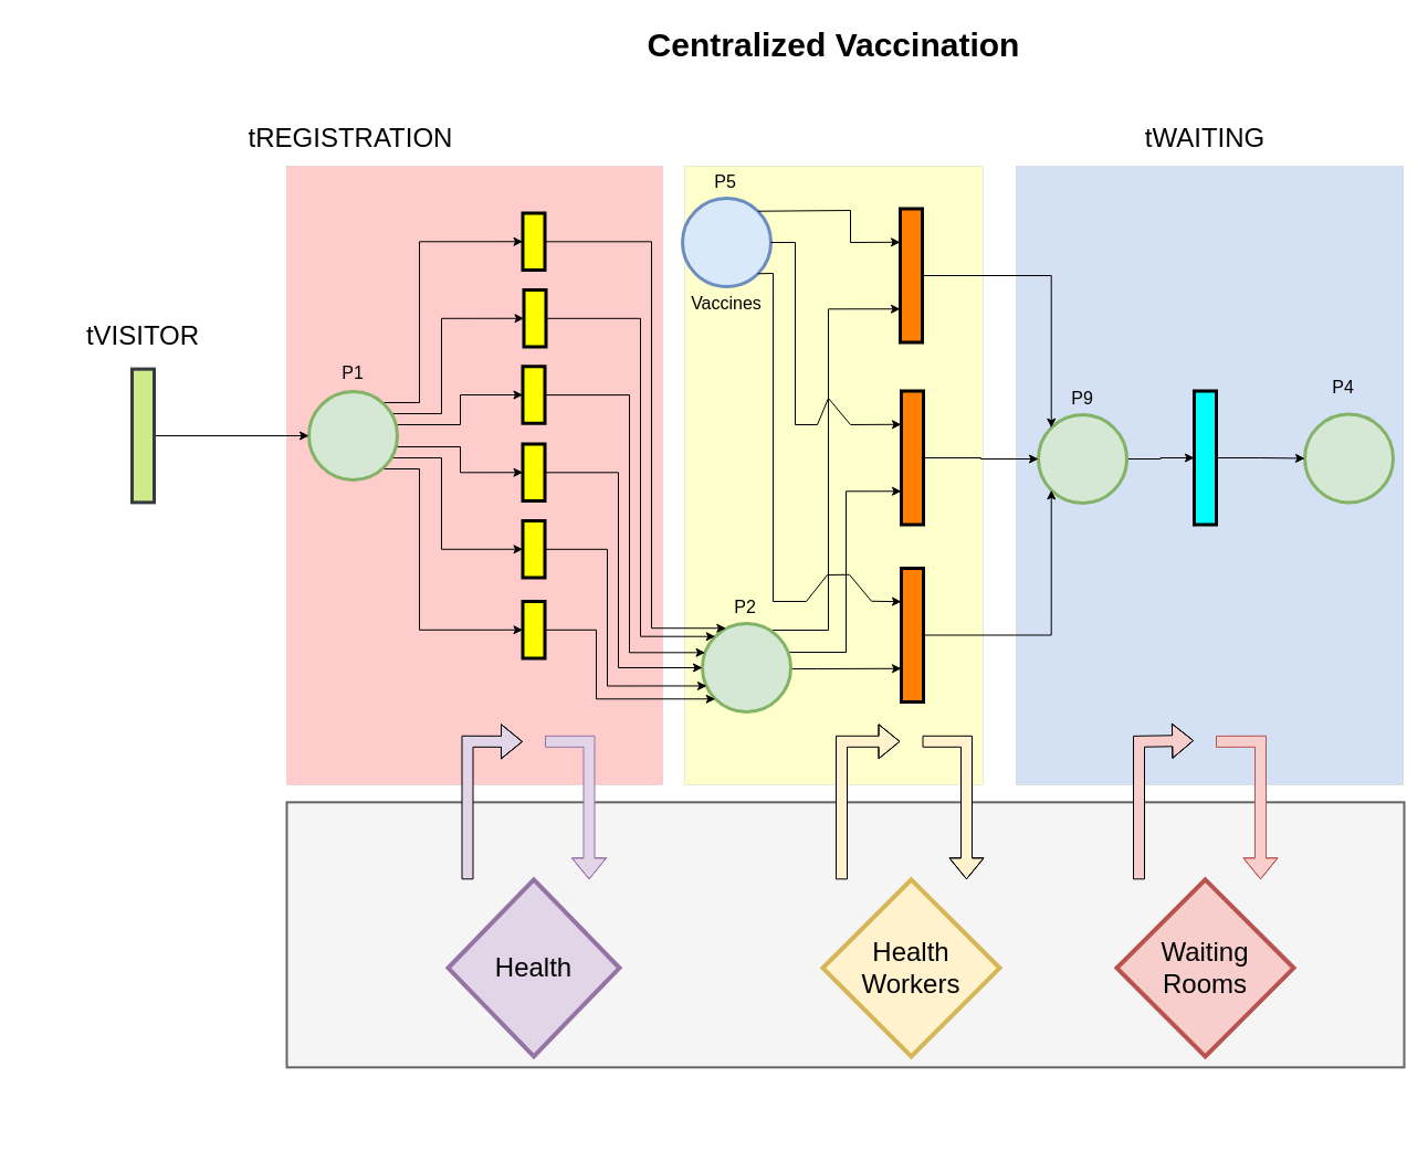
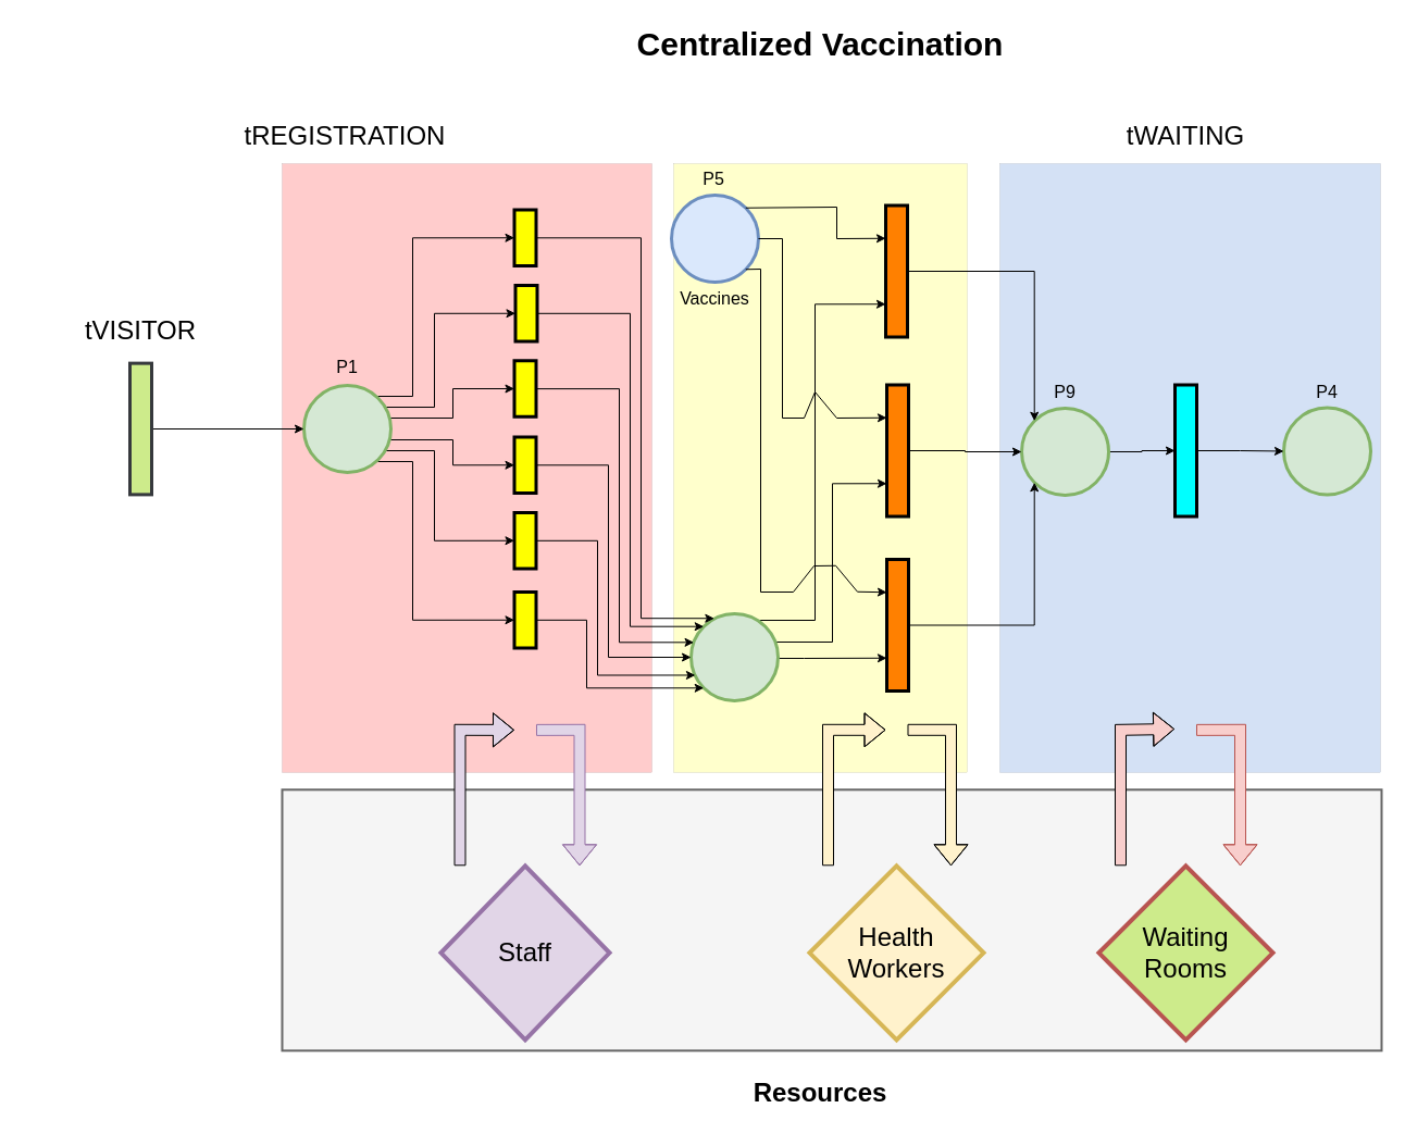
  <mxCell id="0" />
  <mxCell id="1" parent="0" />
  <mxCell id="2" value="" style="rounded=0;whiteSpace=wrap;html=1;strokeWidth=2;fillColor=#f5f5f5;fontColor=#333333;strokeColor=#666666;" parent="1" vertex="1"><mxGeometry x="259" y="725.8" width="1011" height="240" as="geometry" /></mxCell>
  <mxCell id="3" value="" style="rounded=0;whiteSpace=wrap;html=1;strokeWidth=0;fillColor=#D4E1F5;strokeColor=#36393d;" vertex="1" parent="1"><mxGeometry x="919" y="150" width="350" height="560" as="geometry" /></mxCell>
  <mxCell id="4" value="" style="rounded=0;whiteSpace=wrap;html=1;strokeWidth=0;fillColor=#FFFFCC;strokeColor=#36393d;" vertex="1" parent="1"><mxGeometry x="619" y="150" width="270" height="560" as="geometry" /></mxCell>
  <mxCell id="5" value="" style="rounded=0;whiteSpace=wrap;html=1;strokeWidth=0;fillColor=#FFCCCC;strokeColor=#36393d;" vertex="1" parent="1"><mxGeometry x="259" y="150" width="340" height="560" as="geometry" /></mxCell>
  <mxCell id="6" style="edgeStyle=orthogonalEdgeStyle;rounded=0;orthogonalLoop=1;jettySize=auto;html=1;entryX=0;entryY=0.5;entryDx=0;entryDy=0;" edge="1" parent="1" source="12" target="49"><mxGeometry relative="1" as="geometry"><Array as="points"><mxPoint x="379" y="364" /><mxPoint x="379" y="218" /></Array></mxGeometry></mxCell>
  <mxCell id="7" style="edgeStyle=orthogonalEdgeStyle;rounded=0;orthogonalLoop=1;jettySize=auto;html=1;entryX=0;entryY=0.5;entryDx=0;entryDy=0;" edge="1" parent="1" source="12" target="51"><mxGeometry relative="1" as="geometry"><Array as="points"><mxPoint x="399" y="374" /><mxPoint x="399" y="288" /></Array></mxGeometry></mxCell>
  <mxCell id="8" style="edgeStyle=orthogonalEdgeStyle;rounded=0;orthogonalLoop=1;jettySize=auto;html=1;entryX=0;entryY=0.5;entryDx=0;entryDy=0;" edge="1" parent="1" source="12" target="53"><mxGeometry relative="1" as="geometry"><Array as="points"><mxPoint x="416" y="384" /><mxPoint x="416" y="357" /></Array></mxGeometry></mxCell>
  <mxCell id="9" style="edgeStyle=orthogonalEdgeStyle;rounded=0;orthogonalLoop=1;jettySize=auto;html=1;entryX=0;entryY=0.5;entryDx=0;entryDy=0;" edge="1" parent="1" source="12" target="55"><mxGeometry relative="1" as="geometry"><Array as="points"><mxPoint x="416" y="404" /><mxPoint x="416" y="427" /></Array></mxGeometry></mxCell>
  <mxCell id="10" style="edgeStyle=orthogonalEdgeStyle;rounded=0;orthogonalLoop=1;jettySize=auto;html=1;entryX=0;entryY=0.5;entryDx=0;entryDy=0;" edge="1" parent="1" source="12" target="57"><mxGeometry relative="1" as="geometry"><Array as="points"><mxPoint x="399" y="414" /><mxPoint x="399" y="497" /></Array></mxGeometry></mxCell>
  <mxCell id="11" style="edgeStyle=orthogonalEdgeStyle;rounded=0;orthogonalLoop=1;jettySize=auto;html=1;entryX=0;entryY=0.5;entryDx=0;entryDy=0;" edge="1" parent="1" source="12" target="59"><mxGeometry relative="1" as="geometry"><Array as="points"><mxPoint x="379" y="424" /><mxPoint x="379" y="570" /></Array></mxGeometry></mxCell>
  <mxCell id="12" value="" style="ellipse;whiteSpace=wrap;html=1;aspect=fixed;fontSize=22;fillColor=#d5e8d4;strokeColor=#82b366;strokeWidth=3;" parent="1" vertex="1"><mxGeometry x="279" y="354" width="80" height="80" as="geometry" /></mxCell>
  <mxCell id="13" style="edgeStyle=orthogonalEdgeStyle;rounded=0;orthogonalLoop=1;jettySize=auto;html=1;entryX=0;entryY=0.75;entryDx=0;entryDy=0;" edge="1" parent="1" source="16" target="43"><mxGeometry relative="1" as="geometry"><Array as="points"><mxPoint x="765" y="590" /><mxPoint x="765" y="444" /></Array></mxGeometry></mxCell>
  <mxCell id="14" style="edgeStyle=orthogonalEdgeStyle;rounded=0;orthogonalLoop=1;jettySize=auto;html=1;entryX=0;entryY=0.75;entryDx=0;entryDy=0;" edge="1" parent="1" source="16" target="45"><mxGeometry relative="1" as="geometry"><Array as="points"><mxPoint x="739" y="605" /><mxPoint x="739" y="605" /></Array></mxGeometry></mxCell>
  <mxCell id="15" style="edgeStyle=orthogonalEdgeStyle;rounded=0;orthogonalLoop=1;jettySize=auto;html=1;entryX=0;entryY=0.75;entryDx=0;entryDy=0;" edge="1" parent="1" source="16" target="41"><mxGeometry relative="1" as="geometry"><Array as="points"><mxPoint x="749" y="570" /><mxPoint x="749" y="279" /></Array></mxGeometry></mxCell>
  <mxCell id="16" value="" style="ellipse;whiteSpace=wrap;html=1;aspect=fixed;fontSize=22;fillColor=#d5e8d4;strokeColor=#82b366;strokeWidth=3;" parent="1" vertex="1"><mxGeometry x="635" y="564" width="80" height="80" as="geometry" /></mxCell>
  <mxCell id="17" value="" style="ellipse;whiteSpace=wrap;html=1;aspect=fixed;fillColor=#dae8fc;strokeColor=#6c8ebf;strokeWidth=3;" parent="1" vertex="1"><mxGeometry x="617" y="179" width="80" height="80" as="geometry" /></mxCell>
  <mxCell id="18" style="edgeStyle=orthogonalEdgeStyle;rounded=0;orthogonalLoop=1;jettySize=auto;html=1;entryX=0;entryY=0.5;entryDx=0;entryDy=0;" edge="1" parent="1" source="19" target="47"><mxGeometry relative="1" as="geometry"><mxPoint x="1089" y="415.5" as="targetPoint" /></mxGeometry></mxCell>
  <mxCell id="19" value="" style="ellipse;whiteSpace=wrap;html=1;aspect=fixed;fillColor=#d5e8d4;strokeColor=#82b366;strokeWidth=3;" parent="1" vertex="1"><mxGeometry x="939" y="375" width="80" height="80" as="geometry" /></mxCell>
  <mxCell id="20" value="Vaccines" style="text;html=1;strokeColor=none;fillColor=none;align=center;verticalAlign=middle;whiteSpace=wrap;rounded=0;fontSize=16;" parent="1" vertex="1"><mxGeometry x="617" y="259" width="80" height="30" as="geometry" /></mxCell>
  <mxCell id="21" value="P1" style="text;html=1;strokeColor=none;fillColor=none;align=center;verticalAlign=middle;whiteSpace=wrap;rounded=0;labelBorderColor=none;fontSize=16;" parent="1" vertex="1"><mxGeometry x="304" y="322" width="30" height="30" as="geometry" /></mxCell>
- <mxCell id="22" value="P2" style="text;html=1;strokeColor=none;fillColor=none;align=center;verticalAlign=middle;whiteSpace=wrap;rounded=0;labelBorderColor=none;fontSize=16;" parent="1" vertex="1"><mxGeometry x="659" y="534" width="30" height="30" as="geometry" /></mxCell>
  <mxCell id="23" value="P5" style="text;html=1;strokeColor=none;fillColor=none;align=center;verticalAlign=middle;whiteSpace=wrap;rounded=0;labelBorderColor=none;fontSize=16;" parent="1" vertex="1"><mxGeometry x="641" y="149" width="30" height="30" as="geometry" /></mxCell>
  <mxCell id="24" value="P9" style="text;html=1;strokeColor=none;fillColor=none;align=center;verticalAlign=middle;whiteSpace=wrap;rounded=0;labelBorderColor=none;fontSize=16;" parent="1" vertex="1"><mxGeometry x="964" y="345" width="30" height="30" as="geometry" /></mxCell>
  <mxCell id="25" value="tREGISTRATION" style="text;html=1;strokeColor=none;fillColor=none;align=center;verticalAlign=middle;whiteSpace=wrap;rounded=0;labelBorderColor=none;fontSize=24;" parent="1" vertex="1"><mxGeometry x="208" y="110" width="218" height="30" as="geometry" /></mxCell>
  <mxCell id="26" value="tWAITING" style="text;html=1;strokeColor=none;fillColor=none;align=center;verticalAlign=middle;whiteSpace=wrap;rounded=0;labelBorderColor=none;fontSize=24;" parent="1" vertex="1"><mxGeometry x="1025" y="110" width="130" height="30" as="geometry" /></mxCell>
  <mxCell id="27" value="&lt;b&gt;&lt;font style=&quot;font-size: 30px&quot;&gt;Centralized Vaccination&lt;/font&gt;&lt;/b&gt;" style="text;html=1;strokeColor=none;fillColor=none;align=center;verticalAlign=middle;whiteSpace=wrap;rounded=0;labelBorderColor=none;fontSize=16;" parent="1" vertex="1"><mxGeometry x="514" y="20" width="480" height="40" as="geometry" /></mxCell>
  <mxCell id="28" value="" style="ellipse;whiteSpace=wrap;html=1;aspect=fixed;fillColor=#d5e8d4;strokeColor=#82b366;strokeWidth=3;" parent="1" vertex="1"><mxGeometry x="1180" y="374.5" width="80" height="80" as="geometry" /></mxCell>
- <mxCell id="29" value="P4" style="text;html=1;strokeColor=none;fillColor=none;align=center;verticalAlign=middle;whiteSpace=wrap;rounded=0;labelBorderColor=none;fontSize=16;" parent="1" vertex="1"><mxGeometry x="1200" y="334.5" width="30" height="30" as="geometry" /></mxCell>
+ <mxCell id="29" value="P4" style="text;html=1;strokeColor=none;fillColor=none;align=center;verticalAlign=middle;whiteSpace=wrap;rounded=0;labelBorderColor=none;fontSize=16;" parent="1" vertex="1"><mxGeometry x="1205" y="344.5" width="30" height="30" as="geometry" /></mxCell>
  <mxCell id="30" value="" style="shape=flexArrow;endArrow=classic;html=1;rounded=0;strokeWidth=1;entryX=0;entryY=0.807;entryDx=0;entryDy=0;fillColor=#E1D5E7;strokeColor=#000000;entryPerimeter=0;" parent="1" edge="1"><mxGeometry width="50" height="50" relative="1" as="geometry"><mxPoint x="422.5" y="795.8" as="sourcePoint" /><mxPoint x="472.5" y="670.88" as="targetPoint" /><Array as="points"><mxPoint x="422.5" y="670.8" /></Array></mxGeometry></mxCell>
  <mxCell id="31" value="" style="shape=flexArrow;endArrow=classic;html=1;rounded=0;strokeWidth=1;entryX=-0.017;entryY=0.805;entryDx=0;entryDy=0;fillColor=#f8cecc;strokeColor=#000000;entryPerimeter=0;" parent="1" edge="1"><mxGeometry width="50" height="50" relative="1" as="geometry"><mxPoint x="1030" y="795.8" as="sourcePoint" /><mxPoint x="1079.66" y="670" as="targetPoint" /><Array as="points"><mxPoint x="1030" y="670.8" /></Array></mxGeometry></mxCell>
  <mxCell id="32" value="" style="shape=flexArrow;endArrow=classic;html=1;rounded=0;strokeWidth=1;fillColor=#FFF2CC;strokeColor=#000000;" parent="1" edge="1"><mxGeometry width="50" height="50" relative="1" as="geometry"><mxPoint x="761" y="795.8" as="sourcePoint" /><mxPoint x="814" y="670.8" as="targetPoint" /><Array as="points"><mxPoint x="761" y="670.8" /></Array></mxGeometry></mxCell>
  <mxCell id="33" value="" style="shape=flexArrow;endArrow=classic;html=1;rounded=0;strokeColor=#9673a6;strokeWidth=1;fillColor=#e1d5e7;exitX=1;exitY=0.807;exitDx=0;exitDy=0;exitPerimeter=0;" parent="1" edge="1"><mxGeometry width="50" height="50" relative="1" as="geometry"><mxPoint x="492.5" y="670.88" as="sourcePoint" /><mxPoint x="532.5" y="795.8" as="targetPoint" /><Array as="points"><mxPoint x="532.5" y="670.8" /></Array></mxGeometry></mxCell>
  <mxCell id="34" value="" style="shape=flexArrow;endArrow=classic;html=1;rounded=0;strokeColor=#000000;strokeWidth=1;fillColor=#FFF2CC;" parent="1" edge="1"><mxGeometry width="50" height="50" relative="1" as="geometry"><mxPoint x="834" y="670.8" as="sourcePoint" /><mxPoint x="874" y="795.8" as="targetPoint" /><Array as="points"><mxPoint x="874" y="670.8" /></Array></mxGeometry></mxCell>
  <mxCell id="35" value="" style="shape=flexArrow;endArrow=classic;html=1;rounded=0;strokeColor=#b85450;strokeWidth=1;fillColor=#f8cecc;exitX=0.976;exitY=0.807;exitDx=0;exitDy=0;exitPerimeter=0;" parent="1" edge="1"><mxGeometry width="50" height="50" relative="1" as="geometry"><mxPoint x="1099.52" y="670.88" as="sourcePoint" /><mxPoint x="1140" y="795.8" as="targetPoint" /><Array as="points"><mxPoint x="1140" y="670.8" /></Array></mxGeometry></mxCell>
- <mxCell id="36" value="Waiting Rooms" style="rhombus;whiteSpace=wrap;html=1;fillColor=#f8cecc;strokeColor=#b85450;strokeWidth=4;fontSize=24;" parent="1" vertex="1"><mxGeometry x="1010" y="795.8" width="160" height="160" as="geometry" /></mxCell>
- <mxCell id="38" value="Health" style="rhombus;whiteSpace=wrap;html=1;fillColor=#e1d5e7;strokeColor=#9673a6;strokeWidth=4;fontSize=24;" parent="1" vertex="1"><mxGeometry x="405" y="795.8" width="155" height="160" as="geometry" /></mxCell>
+ <mxCell id="36" value="Waiting Rooms" style="rhombus;whiteSpace=wrap;html=1;fillColor=#cdeb8b;strokeColor=#b85450;strokeWidth=4;fontSize=24;" parent="1" vertex="1"><mxGeometry x="1010" y="795.8" width="160" height="160" as="geometry" /></mxCell>
+ <mxCell id="37" value="&lt;font style=&quot;font-size: 24px&quot;&gt;Resources&lt;/font&gt;" style="text;html=1;strokeColor=none;fillColor=none;align=center;verticalAlign=middle;whiteSpace=wrap;rounded=0;dashed=1;fontStyle=1" parent="1" vertex="1"><mxGeometry x="683" y="990" width="142" height="30" as="geometry" /></mxCell>
+ <mxCell id="38" value="Staff" style="rhombus;whiteSpace=wrap;html=1;fillColor=#e1d5e7;strokeColor=#9673a6;strokeWidth=4;fontSize=24;" parent="1" vertex="1"><mxGeometry x="405" y="795.8" width="155" height="160" as="geometry" /></mxCell>
  <mxCell id="39" value="Health Workers" style="rhombus;whiteSpace=wrap;html=1;fillColor=#fff2cc;strokeColor=#d6b656;strokeWidth=4;fontSize=24;" parent="1" vertex="1"><mxGeometry x="744" y="795.8" width="160" height="160" as="geometry" /></mxCell>
  <mxCell id="40" style="edgeStyle=orthogonalEdgeStyle;rounded=0;orthogonalLoop=1;jettySize=auto;html=1;entryX=0;entryY=0;entryDx=0;entryDy=0;" edge="1" parent="1" source="41" target="19"><mxGeometry relative="1" as="geometry" /></mxCell>
  <mxCell id="41" value="" style="rounded=0;whiteSpace=wrap;html=1;fillColor=#FF8000;strokeColor=#000000;strokeWidth=3;" parent="1" vertex="1"><mxGeometry x="814" y="188.5" width="20" height="121" as="geometry" /></mxCell>
  <mxCell id="42" style="edgeStyle=orthogonalEdgeStyle;rounded=0;orthogonalLoop=1;jettySize=auto;html=1;entryX=0;entryY=0.5;entryDx=0;entryDy=0;" edge="1" parent="1" source="43" target="19"><mxGeometry relative="1" as="geometry"><mxPoint x="919" y="470" as="targetPoint" /></mxGeometry></mxCell>
  <mxCell id="43" value="" style="rounded=0;whiteSpace=wrap;html=1;fillColor=#FF8000;strokeColor=#000000;strokeWidth=3;" parent="1" vertex="1"><mxGeometry x="815" y="353.5" width="20" height="121" as="geometry" /></mxCell>
  <mxCell id="44" style="edgeStyle=orthogonalEdgeStyle;rounded=0;orthogonalLoop=1;jettySize=auto;html=1;entryX=0;entryY=1;entryDx=0;entryDy=0;" edge="1" parent="1" source="45" target="19"><mxGeometry relative="1" as="geometry" /></mxCell>
  <mxCell id="45" value="" style="rounded=0;whiteSpace=wrap;html=1;fillColor=#FF8000;strokeColor=#000000;strokeWidth=3;" vertex="1" parent="1"><mxGeometry x="815" y="514" width="20" height="121" as="geometry" /></mxCell>
  <mxCell id="46" style="edgeStyle=orthogonalEdgeStyle;rounded=0;orthogonalLoop=1;jettySize=auto;html=1;" edge="1" parent="1" source="47" target="28"><mxGeometry relative="1" as="geometry" /></mxCell>
  <mxCell id="47" value="" style="rounded=0;whiteSpace=wrap;html=1;fillColor=#00FFFF;strokeColor=#000000;strokeWidth=3;" vertex="1" parent="1"><mxGeometry x="1080" y="353.5" width="20" height="121" as="geometry" /></mxCell>
  <mxCell id="48" style="edgeStyle=orthogonalEdgeStyle;rounded=0;orthogonalLoop=1;jettySize=auto;html=1;entryX=0.267;entryY=0.053;entryDx=0;entryDy=0;entryPerimeter=0;" edge="1" parent="1" source="49" target="16"><mxGeometry relative="1" as="geometry"><Array as="points"><mxPoint x="589" y="218" /><mxPoint x="589" y="568" /></Array></mxGeometry></mxCell>
  <mxCell id="49" value="" style="rounded=0;whiteSpace=wrap;html=1;fillColor=#FFFF00;strokeColor=#000000;labelBorderColor=none;strokeWidth=3;" vertex="1" parent="1"><mxGeometry x="472.5" y="192.5" width="20" height="51.5" as="geometry" /></mxCell>
  <mxCell id="50" style="edgeStyle=orthogonalEdgeStyle;rounded=0;orthogonalLoop=1;jettySize=auto;html=1;entryX=0;entryY=0;entryDx=0;entryDy=0;" edge="1" parent="1" source="51" target="16"><mxGeometry relative="1" as="geometry"><Array as="points"><mxPoint x="579" y="288" /><mxPoint x="579" y="576" /></Array></mxGeometry></mxCell>
  <mxCell id="51" value="" style="rounded=0;whiteSpace=wrap;html=1;fillColor=#FFFF00;strokeColor=#000000;labelBorderColor=none;strokeWidth=3;" vertex="1" parent="1"><mxGeometry x="473.5" y="262" width="20" height="51.5" as="geometry" /></mxCell>
  <mxCell id="52" style="edgeStyle=orthogonalEdgeStyle;rounded=0;orthogonalLoop=1;jettySize=auto;html=1;entryX=0.032;entryY=0.329;entryDx=0;entryDy=0;entryPerimeter=0;" edge="1" parent="1" source="53" target="16"><mxGeometry relative="1" as="geometry"><Array as="points"><mxPoint x="569" y="357" /><mxPoint x="569" y="590" /></Array></mxGeometry></mxCell>
  <mxCell id="53" value="" style="rounded=0;whiteSpace=wrap;html=1;fillColor=#FFFF00;strokeColor=#000000;labelBorderColor=none;strokeWidth=3;" vertex="1" parent="1"><mxGeometry x="472.5" y="331.25" width="20" height="51.5" as="geometry" /></mxCell>
  <mxCell id="54" style="edgeStyle=orthogonalEdgeStyle;rounded=0;orthogonalLoop=1;jettySize=auto;html=1;entryX=0;entryY=0.5;entryDx=0;entryDy=0;" edge="1" parent="1" source="55" target="16"><mxGeometry relative="1" as="geometry"><Array as="points"><mxPoint x="559" y="427" /><mxPoint x="559" y="604" /></Array></mxGeometry></mxCell>
  <mxCell id="55" value="" style="rounded=0;whiteSpace=wrap;html=1;fillColor=#FFFF00;strokeColor=#000000;labelBorderColor=none;strokeWidth=3;" vertex="1" parent="1"><mxGeometry x="472.5" y="401.5" width="20" height="51.5" as="geometry" /></mxCell>
  <mxCell id="56" style="edgeStyle=orthogonalEdgeStyle;rounded=0;orthogonalLoop=1;jettySize=auto;html=1;entryX=0.049;entryY=0.706;entryDx=0;entryDy=0;entryPerimeter=0;" edge="1" parent="1" source="57" target="16"><mxGeometry relative="1" as="geometry"><Array as="points"><mxPoint x="549" y="497" /><mxPoint x="549" y="620" /></Array></mxGeometry></mxCell>
  <mxCell id="57" value="" style="rounded=0;whiteSpace=wrap;html=1;fillColor=#FFFF00;strokeColor=#000000;labelBorderColor=none;strokeWidth=3;" vertex="1" parent="1"><mxGeometry x="472.5" y="471" width="20" height="51.5" as="geometry" /></mxCell>
  <mxCell id="58" style="edgeStyle=orthogonalEdgeStyle;rounded=0;orthogonalLoop=1;jettySize=auto;html=1;entryX=0;entryY=1;entryDx=0;entryDy=0;" edge="1" parent="1" source="59" target="16"><mxGeometry relative="1" as="geometry"><Array as="points"><mxPoint x="539" y="570" /><mxPoint x="539" y="632" /></Array></mxGeometry></mxCell>
  <mxCell id="59" value="" style="rounded=0;whiteSpace=wrap;html=1;fillColor=#FFFF00;strokeColor=#000000;labelBorderColor=none;strokeWidth=3;" vertex="1" parent="1"><mxGeometry x="472.5" y="544" width="20" height="51.5" as="geometry" /></mxCell>
  <mxCell id="60" value="" style="endArrow=classic;html=1;rounded=0;entryX=0;entryY=0.25;entryDx=0;entryDy=0;exitX=1;exitY=0;exitDx=0;exitDy=0;" edge="1" parent="1" source="17" target="41"><mxGeometry width="50" height="50" relative="1" as="geometry"><mxPoint x="679" y="190" as="sourcePoint" /><mxPoint x="809" y="410" as="targetPoint" /><Array as="points"><mxPoint x="769" y="190" /><mxPoint x="769" y="219" /></Array></mxGeometry></mxCell>
  <mxCell id="61" value="" style="endArrow=classic;html=1;exitX=1;exitY=0.5;exitDx=0;exitDy=0;entryX=0;entryY=0.25;entryDx=0;entryDy=0;rounded=0;" edge="1" parent="1" source="17" target="43"><mxGeometry width="50" height="50" relative="1" as="geometry"><mxPoint x="759" y="460" as="sourcePoint" /><mxPoint x="809" y="410" as="targetPoint" /><Array as="points"><mxPoint x="719" y="219" /><mxPoint x="719" y="384" /><mxPoint x="739" y="384" /><mxPoint x="749" y="360" /><mxPoint x="769" y="384" /></Array></mxGeometry></mxCell>
  <mxCell id="62" value="" style="endArrow=classic;html=1;exitX=1;exitY=1;exitDx=0;exitDy=0;rounded=0;entryX=0;entryY=0.25;entryDx=0;entryDy=0;" edge="1" parent="1" source="17" target="45"><mxGeometry width="50" height="50" relative="1" as="geometry"><mxPoint x="687" y="378.75" as="sourcePoint" /><mxPoint x="799" y="570" as="targetPoint" /><Array as="points"><mxPoint x="699" y="247" /><mxPoint x="699" y="544" /><mxPoint x="729" y="544" /><mxPoint x="748" y="520" /><mxPoint x="768" y="519.75" /><mxPoint x="788" y="543.75" /></Array></mxGeometry></mxCell>
  <mxCell id="63" style="edgeStyle=orthogonalEdgeStyle;rounded=0;orthogonalLoop=1;jettySize=auto;html=1;entryX=0;entryY=0.5;entryDx=0;entryDy=0;" edge="1" parent="1" source="64" target="12"><mxGeometry relative="1" as="geometry" /></mxCell>
  <mxCell id="64" value="" style="rounded=0;whiteSpace=wrap;html=1;fillColor=#cdeb8b;strokeColor=#36393d;labelBorderColor=none;strokeWidth=3;" vertex="1" parent="1"><mxGeometry x="119" y="333.63" width="20" height="120.75" as="geometry" /></mxCell>
  <mxCell id="65" value="tVISITOR" style="text;html=1;strokeColor=none;fillColor=none;align=center;verticalAlign=middle;whiteSpace=wrap;rounded=0;labelBorderColor=none;fontSize=24;" vertex="1" parent="1"><mxGeometry x="20" y="289" width="218" height="30" as="geometry" /></mxCell>
